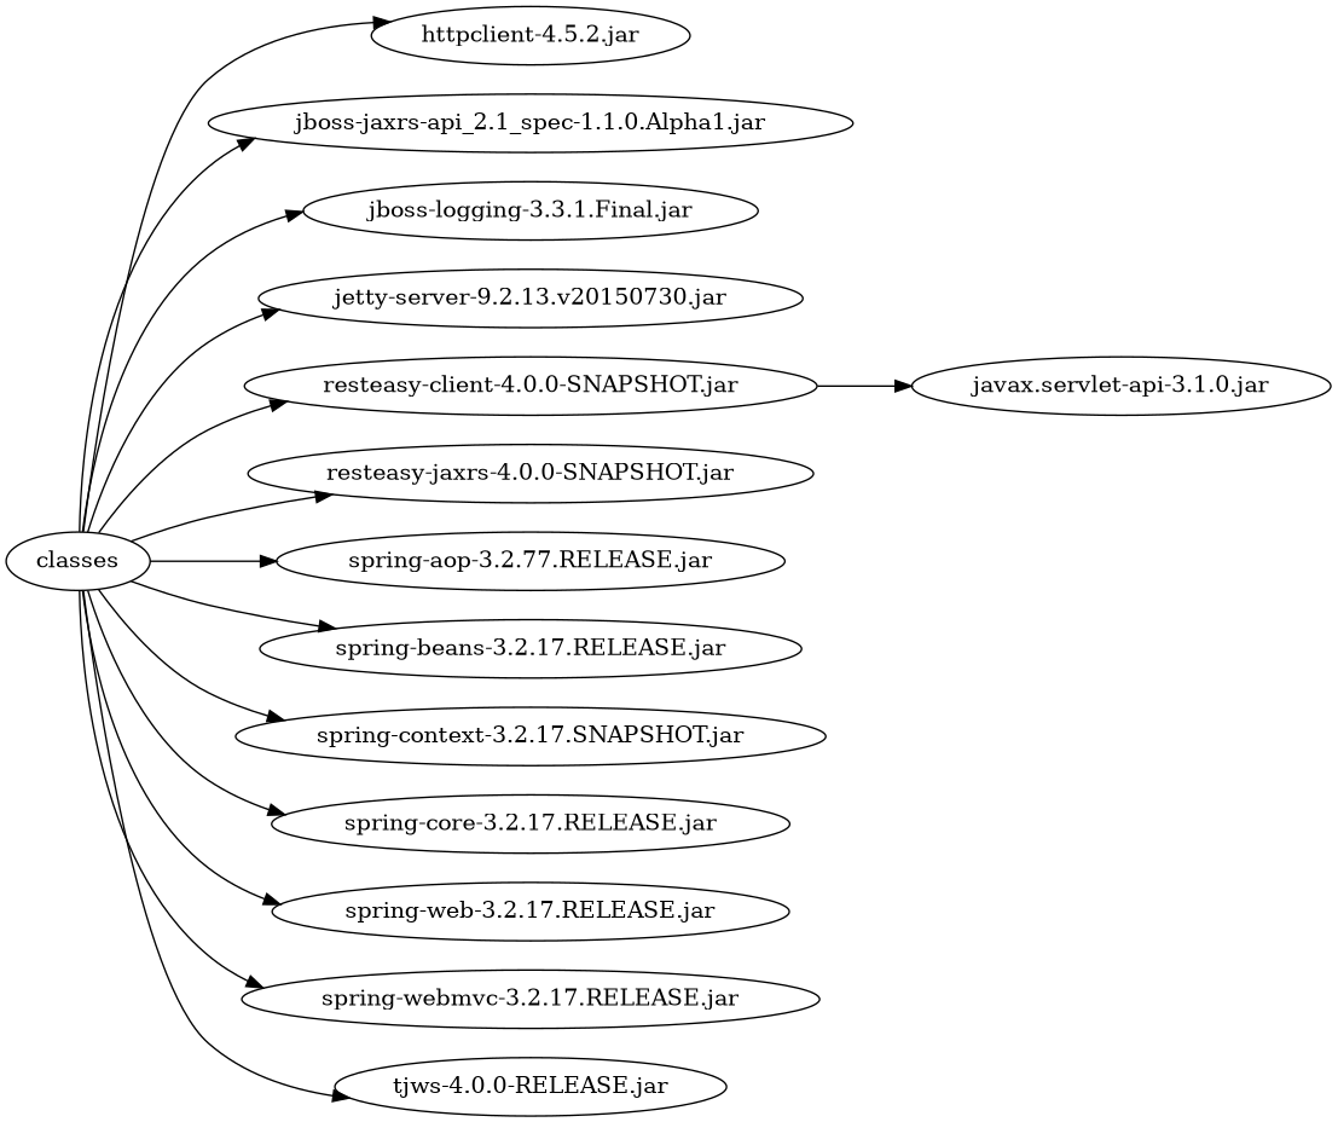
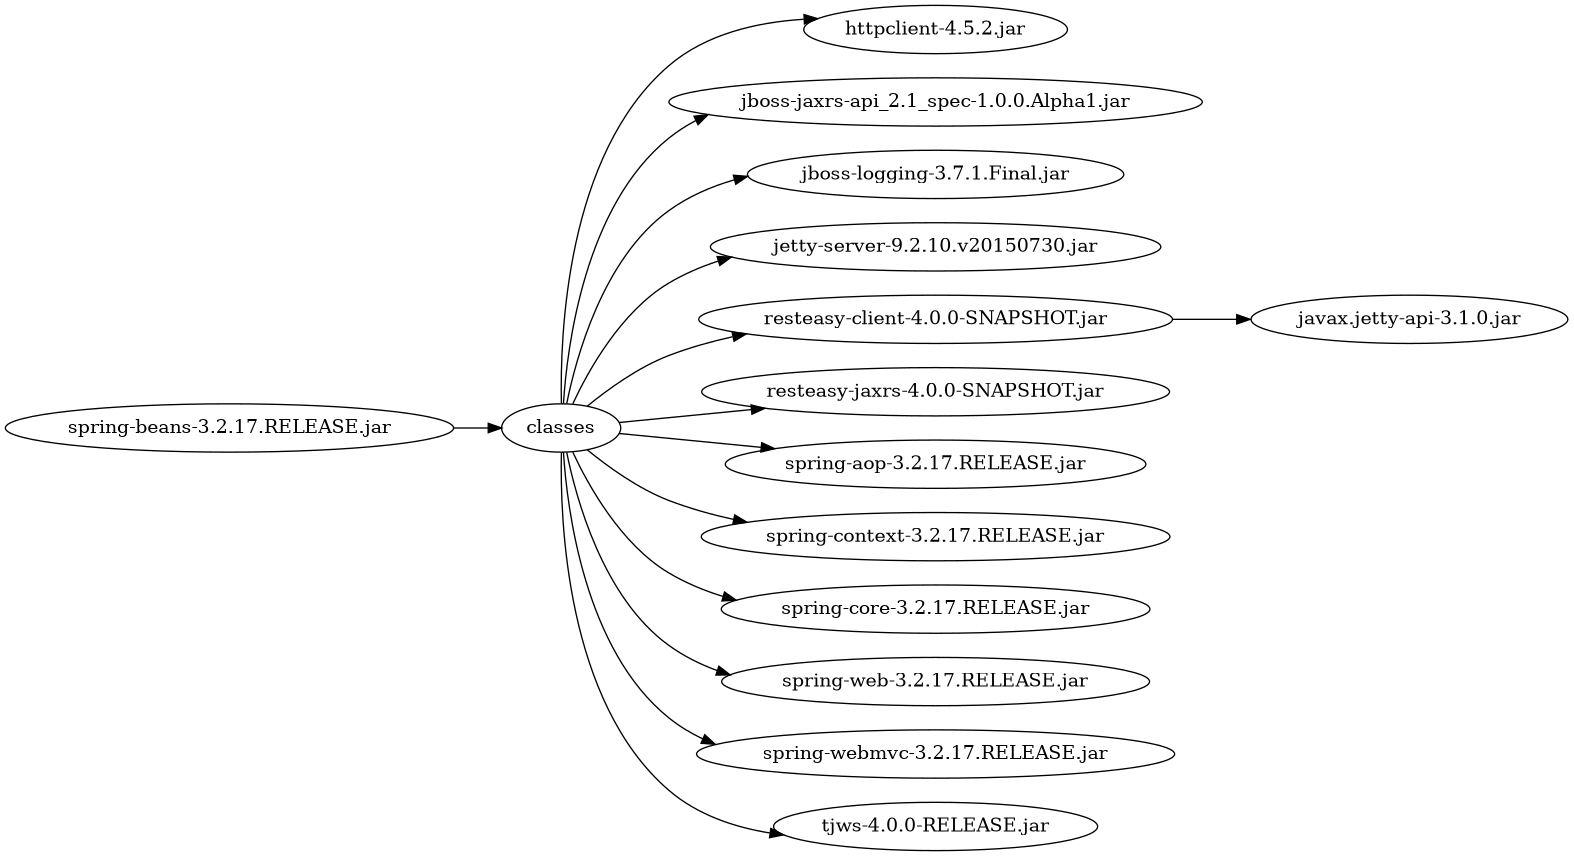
  digraph {
    rankdir=LR
    classes
    "httpclient-4.5.2.jar"
-   "jboss-jaxrs-api_2.1_spec-1.0.0.Alpha1.jar" [label="jboss-jaxrs-api_2.1_spec-1.1.0.Alpha1.jar"]
-   "jboss-logging-3.3.1.Final.jar"
-   "jetty-server-9.2.13.v20150730.jar"
+   "jboss-jaxrs-api_2.1_spec-1.0.0.Alpha1.jar"
+   "jboss-logging-3.3.1.Final.jar" [label="jboss-logging-3.7.1.Final.jar"]
+   "jetty-server-9.2.13.v20150730.jar" [label="jetty-server-9.2.10.v20150730.jar"]
    "resteasy-client-4.0.0-SNAPSHOT.jar"
    "resteasy-jaxrs-4.0.0-SNAPSHOT.jar"
-   "spring-aop-3.2.17.RELEASE.jar" [label="spring-aop-3.2.77.RELEASE.jar"]
+   "spring-aop-3.2.17.RELEASE.jar"
    "spring-beans-3.2.17.RELEASE.jar"
-   "spring-context-3.2.17.RELEASE.jar" [label="spring-context-3.2.17.SNAPSHOT.jar"]
+   "spring-context-3.2.17.RELEASE.jar"
    "spring-core-3.2.17.RELEASE.jar"
    "spring-web-3.2.17.RELEASE.jar"
    "spring-webmvc-3.2.17.RELEASE.jar"
    n14 [label="tjws-4.0.0-RELEASE.jar"]
-   "javax.servlet-api-3.1.0.jar"
+   "javax.servlet-api-3.1.0.jar" [label="javax.jetty-api-3.1.0.jar"]
    classes -> "httpclient-4.5.2.jar"
    classes -> "jboss-jaxrs-api_2.1_spec-1.0.0.Alpha1.jar"
    classes -> "jboss-logging-3.3.1.Final.jar"
    classes -> "jetty-server-9.2.13.v20150730.jar"
    classes -> "resteasy-client-4.0.0-SNAPSHOT.jar"
    classes -> "resteasy-jaxrs-4.0.0-SNAPSHOT.jar"
    classes -> "spring-aop-3.2.17.RELEASE.jar"
-   classes -> "spring-beans-3.2.17.RELEASE.jar"
+   "spring-beans-3.2.17.RELEASE.jar" -> classes
    classes -> "spring-context-3.2.17.RELEASE.jar"
    classes -> "spring-core-3.2.17.RELEASE.jar"
    classes -> "spring-web-3.2.17.RELEASE.jar"
    classes -> "spring-webmvc-3.2.17.RELEASE.jar"
    classes -> n14
    "resteasy-client-4.0.0-SNAPSHOT.jar" -> "javax.servlet-api-3.1.0.jar"
  }
